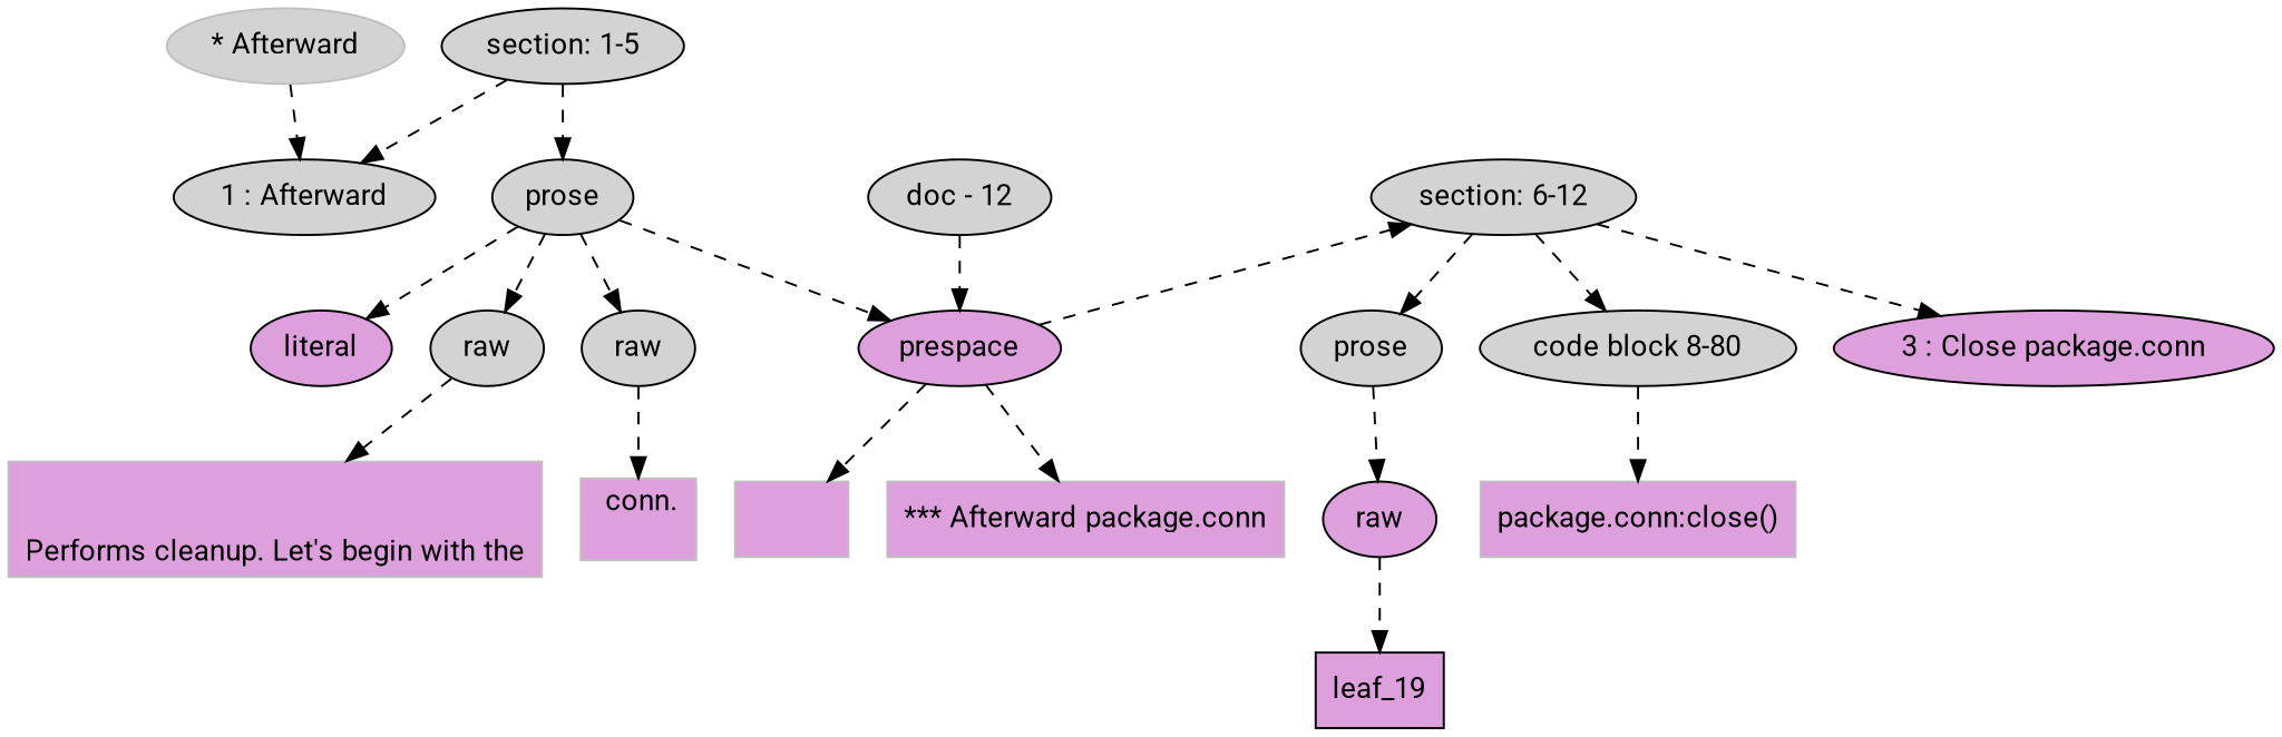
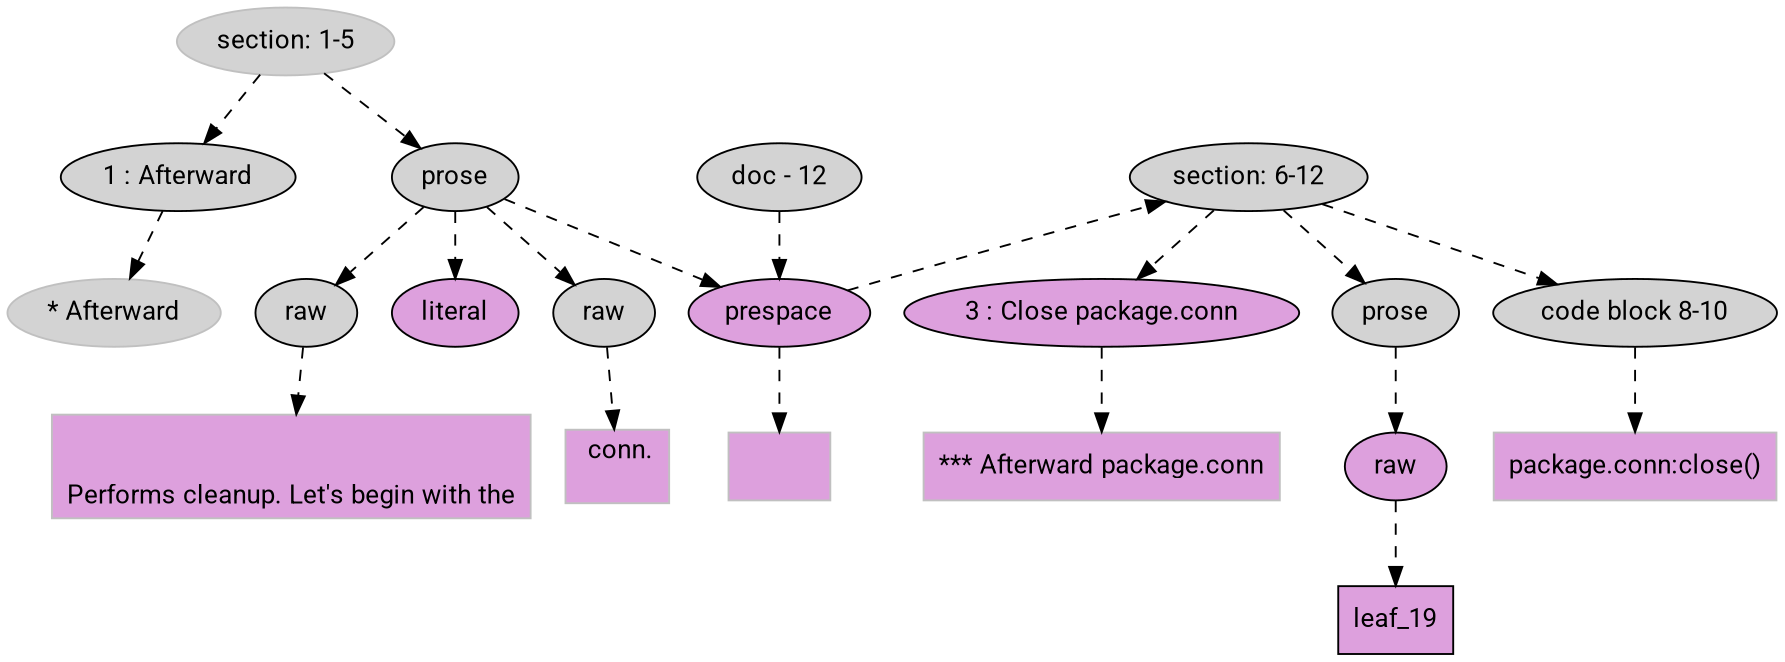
  digraph {
    fontname=Roboto
    node [fillcolor=lightgrey fontname=Roboto style=filled]
    edge [fontname=Roboto style=dashed]
-   n1 [label="section: 1-5"]
+   n1 [label="section: 1-5" color=Gray]
    n2 [label="1 : Afterward"]
    n3 [label=prose]
    n4 [label="section: 6-12"]
    n5 [label=raw]
    n6 [fillcolor=plum label=prespace]
    n7 [fillcolor=plum label=literal]
    n8 [label=raw]
    n9 [fillcolor=plum label="3 : Close package.conn"]
    n10 [label=prose]
-   n11 [label="code block 8-80"]
+   n11 [label="code block 8-10"]
    n12 [fillcolor=plum label=raw]
    n13 [color=Gray label="* Afterward" shape=ellipse]
    n14 [color=Gray fillcolor=plum label="\n\nPerforms cleanup. Let's begin with the" shape=rectangle]
    n15 [color=Gray fillcolor=plum label=" " shape=rectangle]
    n16 [color=Gray fillcolor=plum label=" conn.\n\n" shape=rectangle]
    n17 [color=Gray fillcolor=plum label="*** Afterward package.conn" shape=rectangle]
    n18 [color=Gray fillcolor=plum label="package.conn:close()" shape=rectangle]
    leaf_19 [color=black fillcolor=plum shape=rectangle]
    n20 [label="doc - 12"]
    subgraph sub_1 {
      rank=same
      n1
    }
    subgraph sub_2 {
      rank=same
      n2
      n3
      n4
    }
    subgraph sub_3 {
      rank=same
      n5
      n6
      n7
      n8
    }
    subgraph sub_4 {
      rank=same
      n9
      n10
      n11
    }
    subgraph sub_5 {
      rank=same
      n12
    }
    n1 -> n2
    n1 -> n3
-   n13 -> n2
+   n2 -> n13
    n3 -> n5
    n3 -> n6
    n3 -> n7
    n3 -> n8
    n4 -> n9
    n4 -> n10
    n4 -> n11
    n5 -> n14
    n6 -> n4
    n6 -> n15
    n8 -> n16
-   n6 -> n17
+   n9 -> n17
    n10 -> n12
    n11 -> n18
    n12 -> leaf_19
    n20 -> n6
  }
